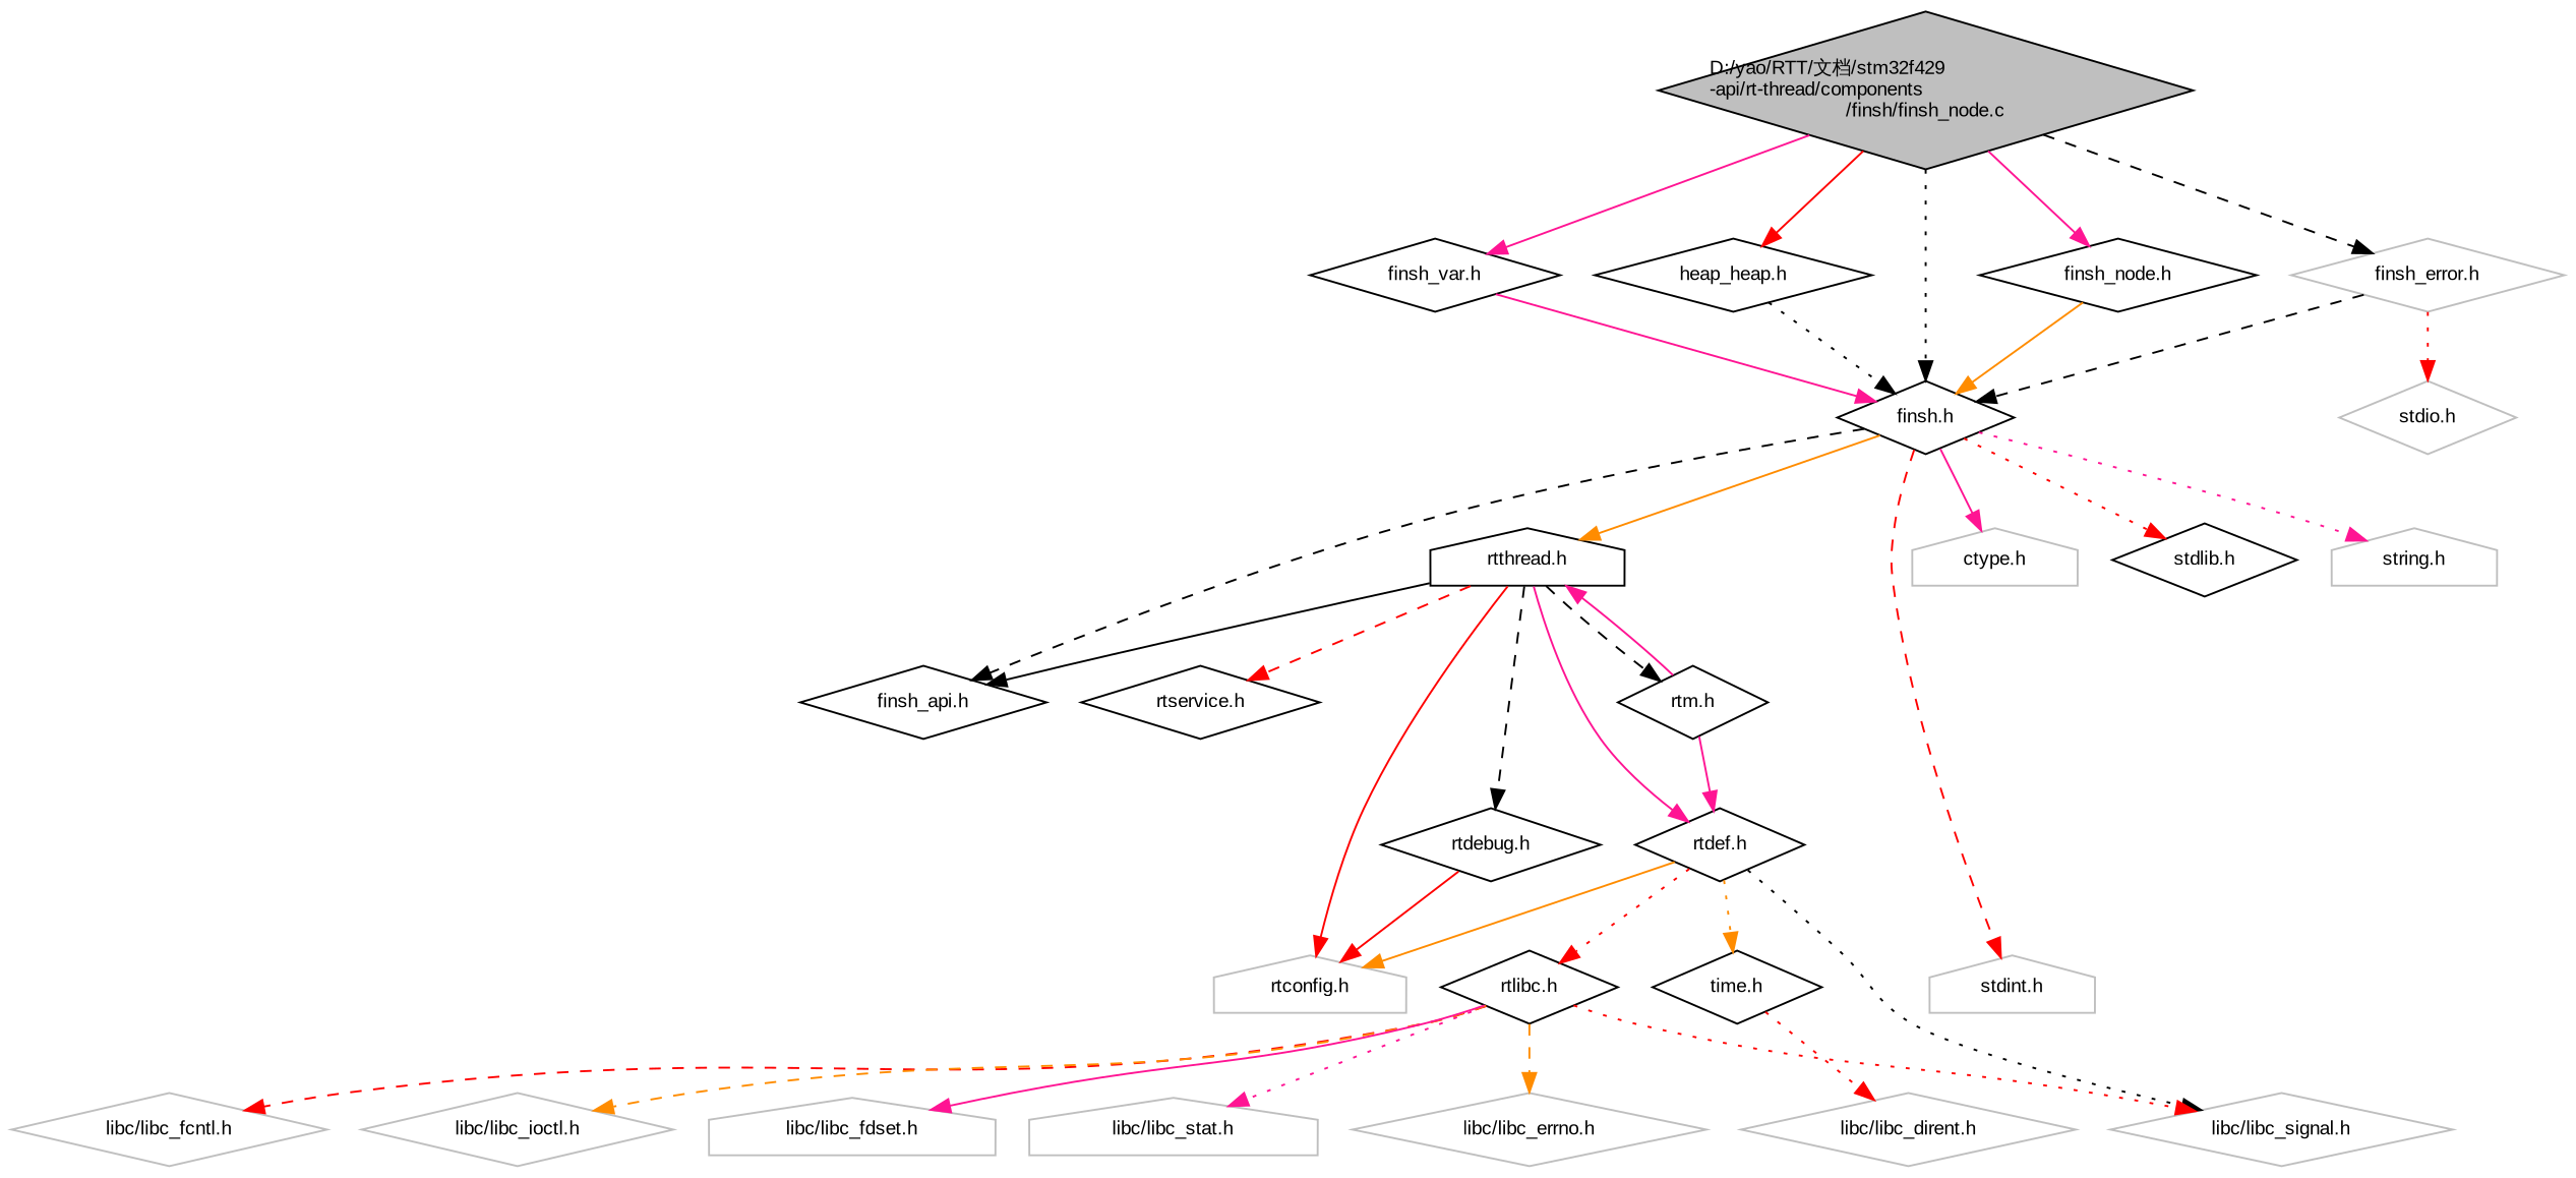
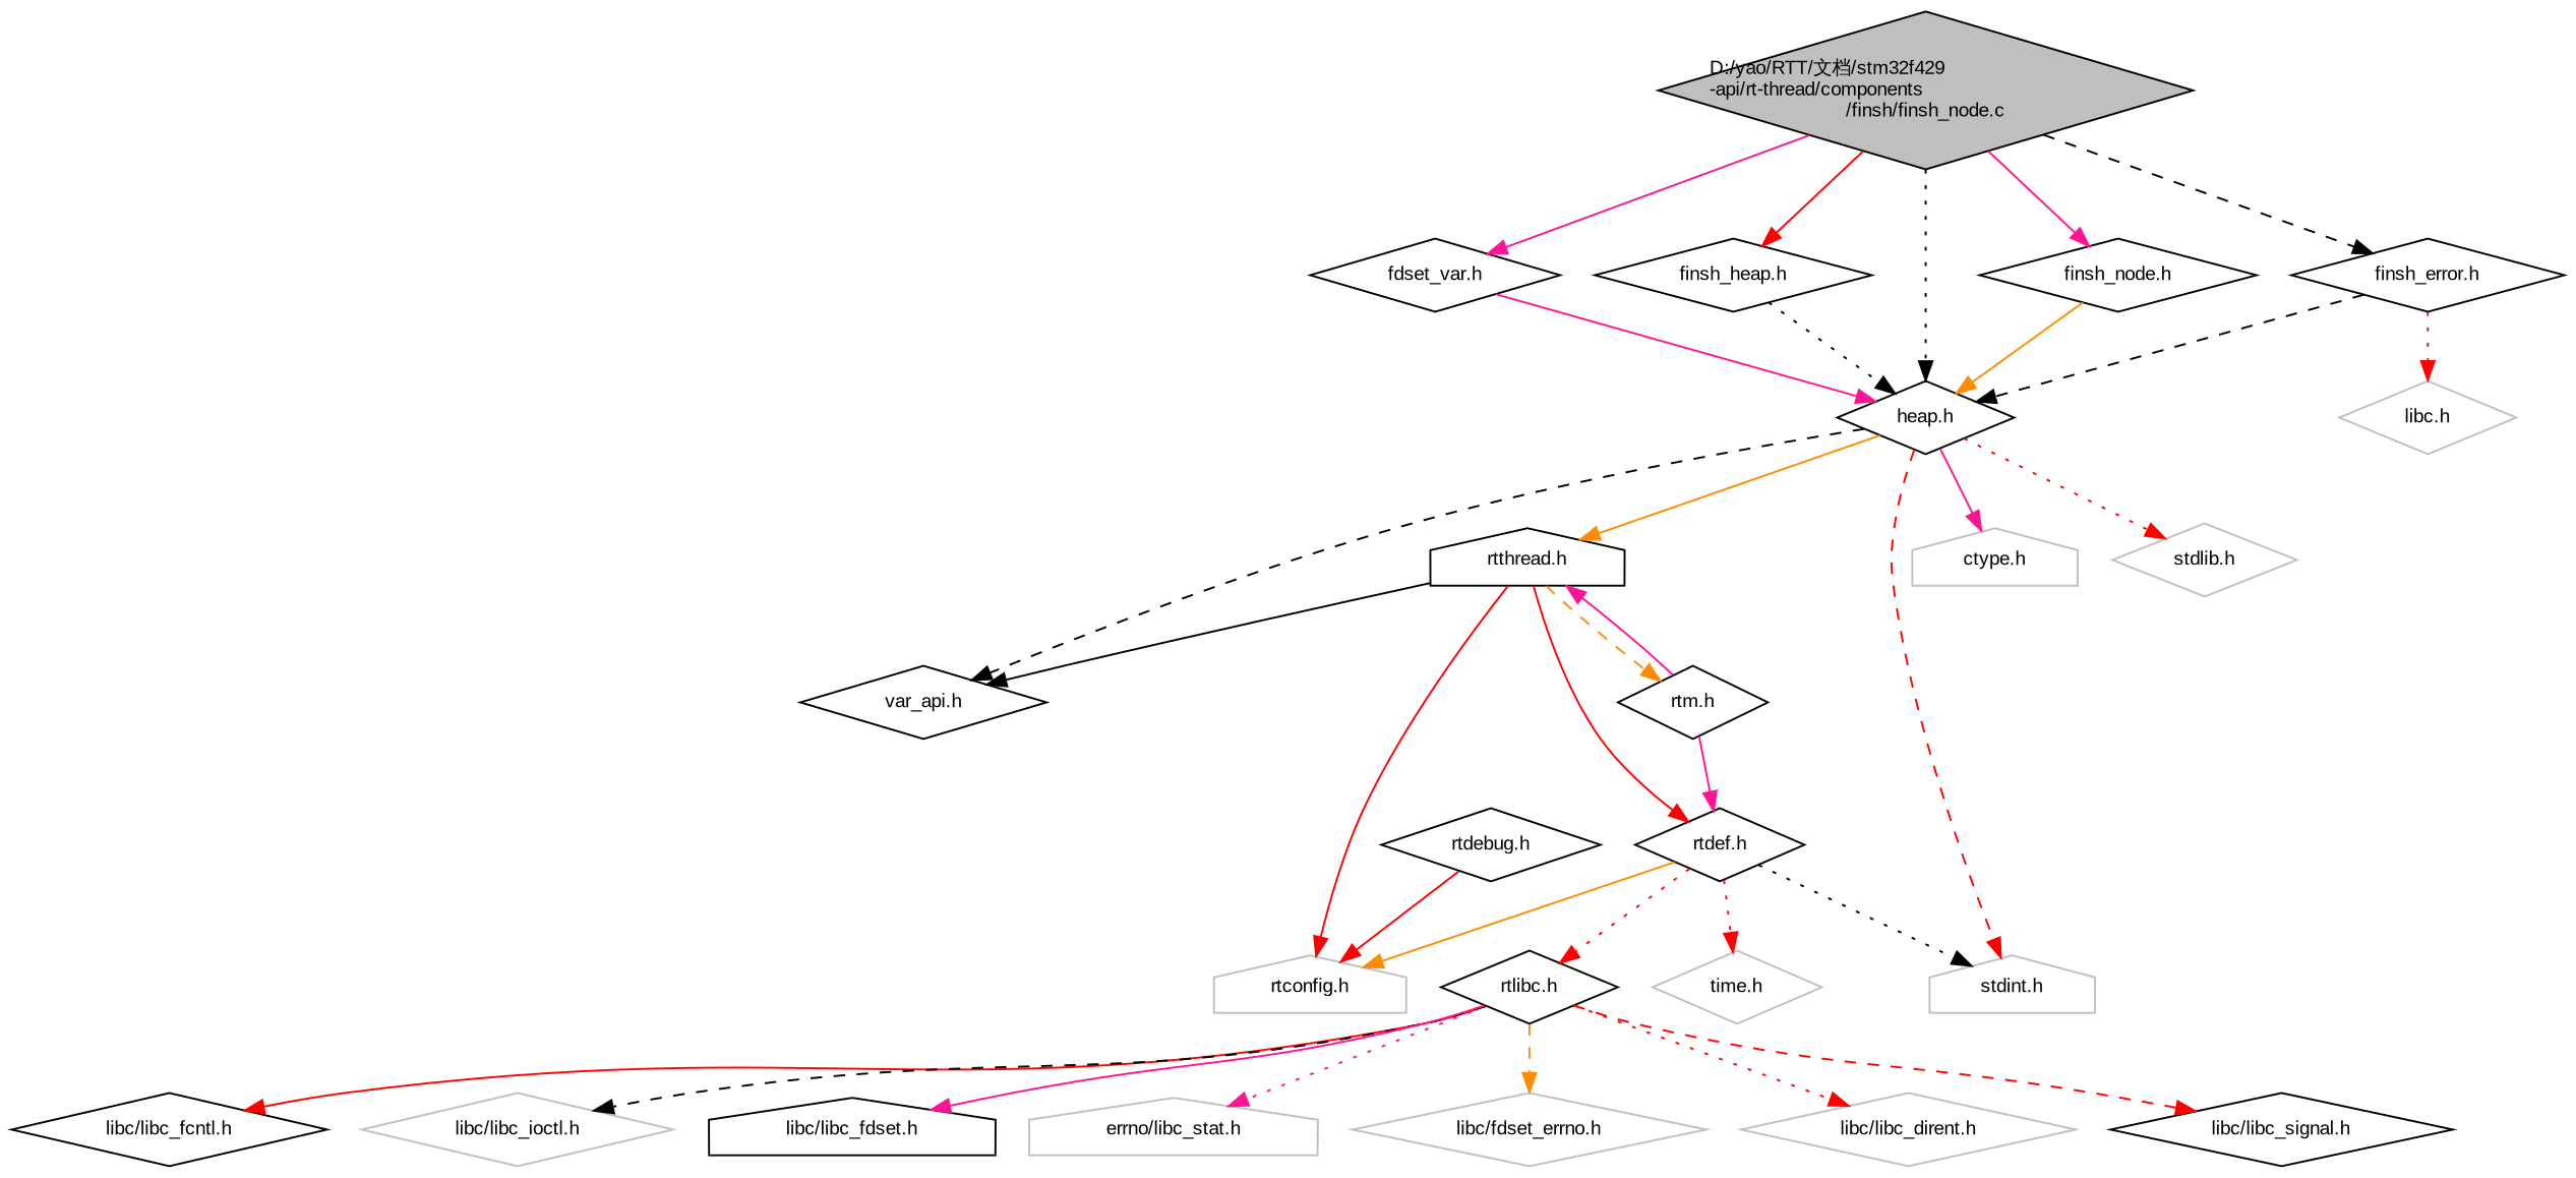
  digraph {
    fontname="Liberation Sans"
    node [color=grey75 fillcolor=white fontname="Liberation Sans" fontsize=10 shape=diamond style=filled]
    edge [color=red fontname="Liberation Sans" fontsize=10 labelfontname="FreeSans.ttf" labelfontsize=10 style=solid]
    n1 [color=black fillcolor=grey75 fontcolor=black height=0.2 label="D:/yao/RTT/文档/stm32f429\l-api/rt-thread/components\l/finsh/finsh_node.c" width=0.4]
-   n2 [color=black height=0.2 label="finsh.h" width=0.4]
+   n2 [color=black height=0.2 label="heap.h" width=0.4]
    n3 [color=black height=0.2 label="finsh_node.h" width=0.4]
-   n4 [height=0.2 label="finsh_error.h" width=0.4]
-   n5 [color=black height=0.2 label="finsh_var.h" width=0.4]
-   n6 [color=black height=0.2 label="heap_heap.h" width=0.4]
+   n4 [color=black height=0.2 label="finsh_error.h" width=0.4]
+   n5 [color=black height=0.2 label="fdset_var.h" width=0.4]
+   n6 [color=black height=0.2 label="finsh_heap.h" width=0.4]
    n7 [color=black height=0.2 label="rtthread.h" shape=house width=0.4]
    n8 [height=0.2 label="stdint.h" shape=house width=0.4]
-   n9 [color=black height=0.2 label="finsh_api.h" width=0.4]
+   n9 [color=black height=0.2 label="var_api.h" width=0.4]
    n10 [height=0.2 label="ctype.h" shape=house width=0.4]
-   n11 [color=black height=0.2 label="stdlib.h" width=0.4]
-   n12 [height=0.2 label="string.h" shape=house width=0.4]
-   n13 [height=0.2 label="stdio.h" width=0.4]
+   n11 [height=0.2 label="stdlib.h" width=0.4]
+   n13 [height=0.2 label="libc.h" width=0.4]
    n14 [height=0.2 label="rtconfig.h" shape=house width=0.4]
    n15 [color=black height=0.2 label="rtdebug.h" width=0.4]
    n16 [color=black height=0.2 label="rtdef.h" width=0.4]
-   n17 [color=black height=0.2 label="rtservice.h" width=0.4]
    n18 [color=black height=0.2 label="rtm.h" width=0.4]
    n19 [color=black height=0.2 label="rtlibc.h" width=0.4]
-   n20 [color=black height=0.2 label="time.h" width=0.4]
-   n21 [height=0.2 label="libc/libc_stat.h" shape=house width=0.4]
-   n22 [height=0.2 label="libc/libc_errno.h" width=0.4]
-   n23 [height=0.2 label="libc/libc_fcntl.h" width=0.4]
+   n20 [height=0.2 label="time.h" width=0.4]
+   n21 [height=0.2 label="errno/libc_stat.h" shape=house width=0.4]
+   n22 [height=0.2 label="libc/fdset_errno.h" width=0.4]
+   n23 [color=black height=0.2 label="libc/libc_fcntl.h" width=0.4]
    n24 [height=0.2 label="libc/libc_ioctl.h" width=0.4]
    n25 [height=0.2 label="libc/libc_dirent.h" width=0.4]
-   n26 [height=0.2 label="libc/libc_signal.h" width=0.4]
-   n27 [height=0.2 label="libc/libc_fdset.h" shape=house width=0.4]
+   n26 [color=black height=0.2 label="libc/libc_signal.h" width=0.4]
+   n27 [color=black height=0.2 label="libc/libc_fdset.h" shape=house width=0.4]
    n1 -> n2 [color=black style=dotted]
    n1 -> n3 [color=deeppink]
    n1 -> n4 [color=black style=dashed]
    n1 -> n5 [color=deeppink]
    n1 -> n6
    n2 -> n7 [color=darkorange]
    n2 -> n8 [style=dashed]
    n2 -> n9 [color=black style=dashed]
    n2 -> n10 [color=deeppink]
    n2 -> n11 [style=dotted]
-   n2 -> n12 [color=deeppink style=dotted]
    n3 -> n2 [color=darkorange]
    n4 -> n2 [color=black style=dashed]
    n4 -> n13 [style=dotted]
    n5 -> n2 [color=deeppink]
    n6 -> n2 [color=black style=dotted]
    n7 -> n9 [color=black]
    n7 -> n14
-   n7 -> n15 [color=black style=dashed]
-   n7 -> n16 [color=deeppink]
-   n7 -> n17 [style=dashed]
-   n7 -> n18 [color=black style=dashed]
+   n7 -> n16
+   n7 -> n18 [color=darkorange style=dashed]
    n15 -> n14
-   n16 -> n26 [color=black style=dotted]
+   n16 -> n8 [color=black style=dotted]
    n16 -> n14 [color=darkorange]
    n16 -> n19 [style=dotted]
-   n16 -> n20 [color=darkorange style=dotted]
+   n16 -> n20 [style=dotted]
    n18 -> n7 [color=deeppink]
    n18 -> n16 [color=deeppink]
    n19 -> n21 [color=deeppink style=dotted]
    n19 -> n22 [color=darkorange style=dashed]
-   n19 -> n23 [style=dashed]
-   n19 -> n24 [color=darkorange style=dashed]
-   n20 -> n25 [style=dotted]
-   n19 -> n26 [style=dotted]
+   n19 -> n23
+   n19 -> n24 [color=black style=dashed]
+   n19 -> n25 [style=dotted]
+   n19 -> n26 [style=dashed]
    n19 -> n27 [color=deeppink]
  }
